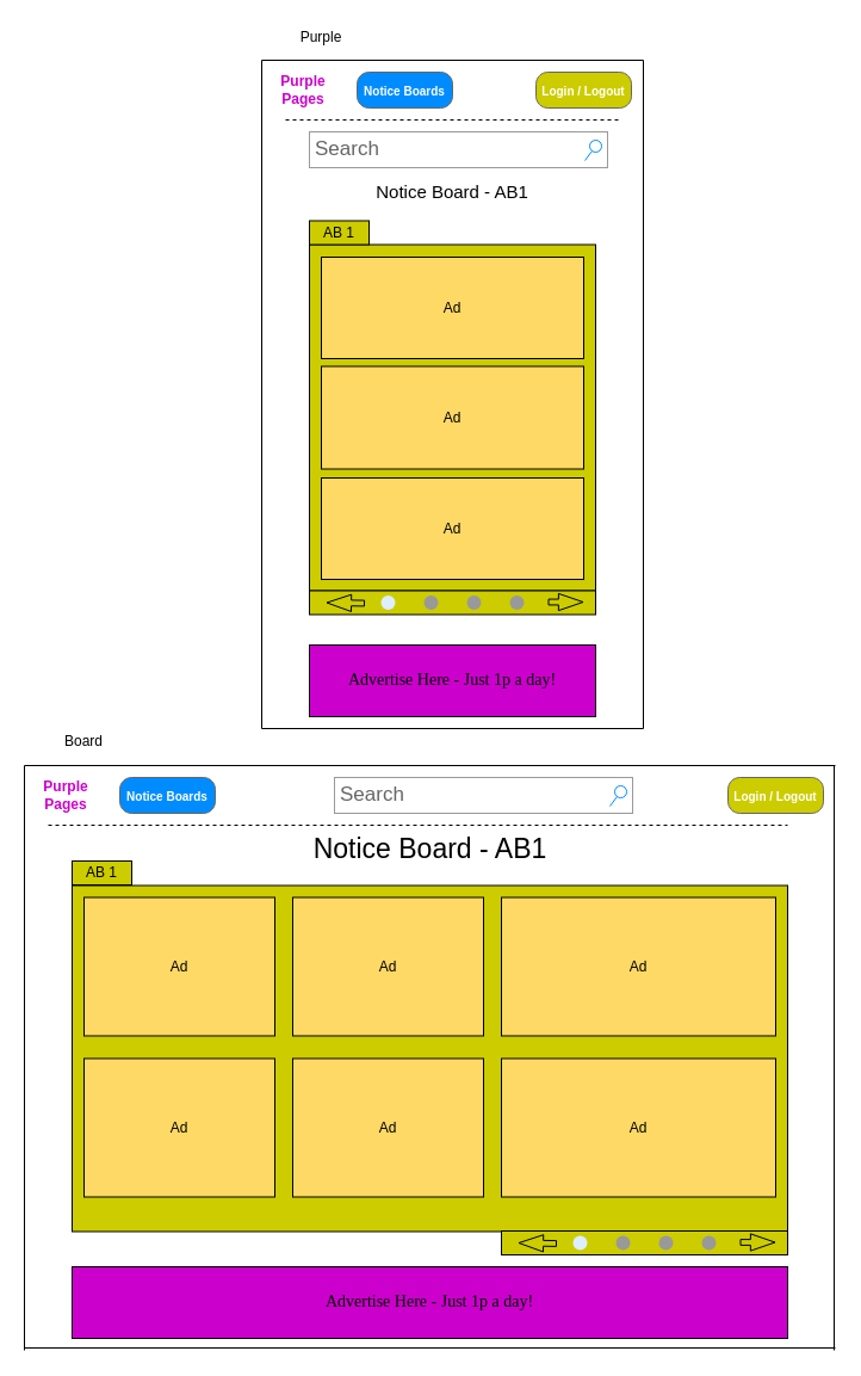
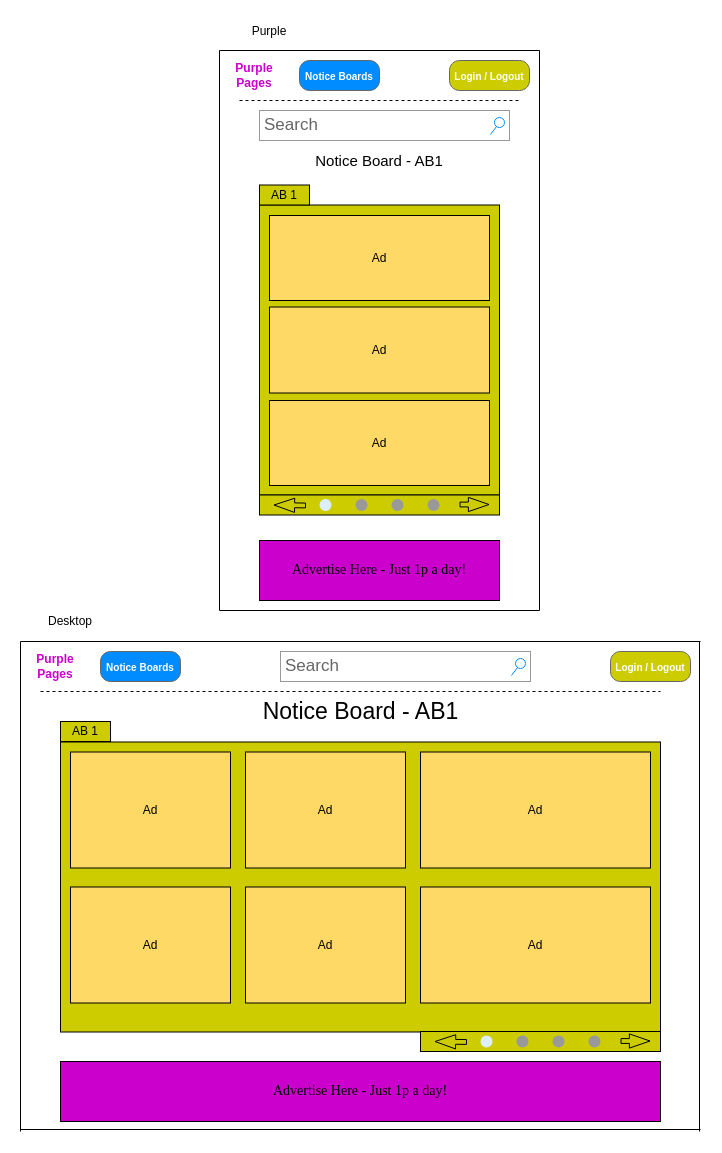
  <mxCell id="0" />
  <mxCell id="1" parent="0" />
  <mxCell id="2" value="" style="endArrow=none;html=1;" parent="1" edge="1"><mxGeometry width="50" height="50" relative="1" as="geometry"><mxPoint x="219" y="50" as="sourcePoint" /><mxPoint x="539" y="50" as="targetPoint" /></mxGeometry></mxCell>
  <mxCell id="3" value="" style="endArrow=none;html=1;" parent="1" edge="1"><mxGeometry width="50" height="50" relative="1" as="geometry"><mxPoint x="219" y="610" as="sourcePoint" /><mxPoint x="219" y="50" as="targetPoint" /></mxGeometry></mxCell>
  <mxCell id="4" value="" style="endArrow=none;html=1;" parent="1" edge="1"><mxGeometry width="50" height="50" relative="1" as="geometry"><mxPoint x="539" y="610" as="sourcePoint" /><mxPoint x="539" y="50" as="targetPoint" /></mxGeometry></mxCell>
  <mxCell id="5" value="&lt;b&gt;&lt;font color=&quot;#cc00cc&quot;&gt;Purple&lt;br&gt;Pages&lt;/font&gt;&lt;/b&gt;" style="text;html=1;strokeColor=none;fillColor=none;align=center;verticalAlign=middle;whiteSpace=wrap;rounded=0;" parent="1" vertex="1"><mxGeometry x="229" y="60" width="50" height="30" as="geometry" /></mxCell>
  <mxCell id="6" value="&lt;font style=&quot;font-size: 10px&quot;&gt;Notice Boards&lt;/font&gt;" style="strokeWidth=1;shadow=0;dashed=0;align=center;html=1;shape=mxgraph.mockup.buttons.button;strokeColor=#666666;fontColor=#ffffff;mainText=;buttonStyle=round;fontSize=17;fontStyle=1;fillColor=#008cff;whiteSpace=wrap;" parent="1" vertex="1"><mxGeometry x="299" y="60" width="80" height="30" as="geometry" /></mxCell>
  <mxCell id="7" value="&lt;span style=&quot;font-size: 10px&quot;&gt;Login / Logout&lt;/span&gt;" style="strokeWidth=1;shadow=0;dashed=0;align=center;html=1;shape=mxgraph.mockup.buttons.button;strokeColor=#666666;fontColor=#ffffff;mainText=;buttonStyle=round;fontSize=17;fontStyle=1;fillColor=#CCCC00;whiteSpace=wrap;" parent="1" vertex="1"><mxGeometry x="449" y="60" width="80" height="30" as="geometry" /></mxCell>
  <mxCell id="8" value="" style="endArrow=none;dashed=1;html=1;" parent="1" edge="1"><mxGeometry width="50" height="50" relative="1" as="geometry"><mxPoint x="239" y="100" as="sourcePoint" /><mxPoint x="519" y="100" as="targetPoint" /></mxGeometry></mxCell>
  <mxCell id="9" value="" style="rounded=0;whiteSpace=wrap;html=1;fillColor=#CCCC00;" parent="1" vertex="1"><mxGeometry x="259" y="204.5" width="240" height="290" as="geometry" /></mxCell>
  <mxCell id="10" value="&lt;font style=&quot;font-size: 15px&quot;&gt;Notice Board - AB1&lt;/font&gt;" style="text;html=1;strokeColor=none;fillColor=none;align=center;verticalAlign=middle;whiteSpace=wrap;rounded=0;" parent="1" vertex="1"><mxGeometry x="259" y="150" width="240" height="20" as="geometry" /></mxCell>
  <mxCell id="11" value="AB 1" style="rounded=0;whiteSpace=wrap;html=1;fillColor=#CCCC00;" parent="1" vertex="1"><mxGeometry x="259" y="184.5" width="50" height="20" as="geometry" /></mxCell>
  <mxCell id="12" value="Ad" style="rounded=0;whiteSpace=wrap;html=1;fillColor=#FFD966;" parent="1" vertex="1"><mxGeometry x="269" y="215" width="220" height="85" as="geometry" /></mxCell>
  <mxCell id="13" value="Ad" style="rounded=0;whiteSpace=wrap;html=1;fillColor=#FFD966;" parent="1" vertex="1"><mxGeometry x="269" y="306.5" width="220" height="86" as="geometry" /></mxCell>
  <mxCell id="14" value="Ad" style="rounded=0;whiteSpace=wrap;html=1;fillColor=#FFD966;" parent="1" vertex="1"><mxGeometry x="269" y="400" width="220" height="85" as="geometry" /></mxCell>
  <mxCell id="15" value="" style="rounded=0;whiteSpace=wrap;html=1;fillColor=#CCCC00;" parent="1" vertex="1"><mxGeometry x="259" y="494.5" width="240" height="20" as="geometry" /></mxCell>
  <mxCell id="16" value="" style="verticalLabelPosition=bottom;shadow=0;dashed=0;align=center;html=1;verticalAlign=top;strokeWidth=1;shape=mxgraph.mockup.navigation.pageControl;fillColor=#999999;strokeColor=#ddeeff;" parent="1" vertex="1"><mxGeometry x="319" y="489.5" width="120" height="30" as="geometry" /></mxCell>
  <mxCell id="17" value="" style="shape=flexArrow;endArrow=classic;html=1;endWidth=8.395;endSize=6.538;width=4.828;" parent="1" edge="1"><mxGeometry width="50" height="50" relative="1" as="geometry"><mxPoint x="459" y="504" as="sourcePoint" /><mxPoint x="489" y="504" as="targetPoint" /></mxGeometry></mxCell>
  <mxCell id="18" value="" style="shape=flexArrow;endArrow=classic;html=1;endWidth=8.395;endSize=6.538;width=4.828;" parent="1" edge="1"><mxGeometry width="50" height="50" relative="1" as="geometry"><mxPoint x="305.5" y="505" as="sourcePoint" /><mxPoint x="273" y="504.5" as="targetPoint" /></mxGeometry></mxCell>
  <mxCell id="19" value="Search" style="strokeWidth=1;shadow=0;dashed=0;align=center;html=1;shape=mxgraph.mockup.forms.searchBox;strokeColor=#999999;mainText=;fillColor=#ffffff;strokeColor2=#008cff;fontColor=#666666;fontSize=17;align=left;spacingLeft=3;" parent="1" vertex="1"><mxGeometry x="259" y="110" width="250" height="30" as="geometry" /></mxCell>
  <mxCell id="20" value="&lt;font style=&quot;font-size: 14px&quot; face=&quot;Comic Sans MS&quot;&gt;Advertise Here - Just 1p a day!&lt;/font&gt;" style="rounded=0;whiteSpace=wrap;html=1;fillColor=#CC00CC;" parent="1" vertex="1"><mxGeometry x="259" y="540" width="240" height="60" as="geometry" /></mxCell>
  <mxCell id="21" value="" style="endArrow=none;html=1;" parent="1" edge="1"><mxGeometry width="50" height="50" relative="1" as="geometry"><mxPoint x="219" y="610" as="sourcePoint" /><mxPoint x="539" y="610" as="targetPoint" /></mxGeometry></mxCell>
  <mxCell id="22" value="Purple" style="text;html=1;strokeColor=none;fillColor=none;align=center;verticalAlign=middle;whiteSpace=wrap;rounded=0;" parent="1" vertex="1"><mxGeometry x="219" y="20.5" width="100" height="20" as="geometry" /></mxCell>
  <mxCell id="23" value="" style="endArrow=none;html=1;" parent="1" edge="1"><mxGeometry width="50" height="50" relative="1" as="geometry"><mxPoint x="20" y="641" as="sourcePoint" /><mxPoint x="700" y="641" as="targetPoint" /></mxGeometry></mxCell>
  <mxCell id="24" value="" style="endArrow=none;html=1;" parent="1" edge="1"><mxGeometry width="50" height="50" relative="1" as="geometry"><mxPoint x="20" y="1131" as="sourcePoint" /><mxPoint x="20" y="641" as="targetPoint" /></mxGeometry></mxCell>
  <mxCell id="25" value="" style="endArrow=none;html=1;" parent="1" edge="1"><mxGeometry width="50" height="50" relative="1" as="geometry"><mxPoint x="699" y="1131" as="sourcePoint" /><mxPoint x="699" y="641" as="targetPoint" /></mxGeometry></mxCell>
  <mxCell id="26" value="&lt;b&gt;&lt;font color=&quot;#cc00cc&quot;&gt;Purple&lt;br&gt;Pages&lt;/font&gt;&lt;/b&gt;" style="text;html=1;strokeColor=none;fillColor=none;align=center;verticalAlign=middle;whiteSpace=wrap;rounded=0;" parent="1" vertex="1"><mxGeometry x="30" y="651" width="50" height="30" as="geometry" /></mxCell>
  <mxCell id="27" value="&lt;font style=&quot;font-size: 10px&quot;&gt;Notice Boards&lt;/font&gt;" style="strokeWidth=1;shadow=0;dashed=0;align=center;html=1;shape=mxgraph.mockup.buttons.button;strokeColor=#666666;fontColor=#ffffff;mainText=;buttonStyle=round;fontSize=17;fontStyle=1;fillColor=#008cff;whiteSpace=wrap;" parent="1" vertex="1"><mxGeometry x="100" y="651" width="80" height="30" as="geometry" /></mxCell>
  <mxCell id="28" value="&lt;span style=&quot;font-size: 10px&quot;&gt;Login / Logout&lt;/span&gt;" style="strokeWidth=1;shadow=0;dashed=0;align=center;html=1;shape=mxgraph.mockup.buttons.button;strokeColor=#666666;fontColor=#ffffff;mainText=;buttonStyle=round;fontSize=17;fontStyle=1;fillColor=#CCCC00;whiteSpace=wrap;" parent="1" vertex="1"><mxGeometry x="610" y="651" width="80" height="30" as="geometry" /></mxCell>
  <mxCell id="29" value="" style="endArrow=none;dashed=1;html=1;" parent="1" edge="1"><mxGeometry width="50" height="50" relative="1" as="geometry"><mxPoint x="40" y="691" as="sourcePoint" /><mxPoint x="660" y="691" as="targetPoint" /></mxGeometry></mxCell>
  <mxCell id="30" value="" style="rounded=0;whiteSpace=wrap;html=1;fillColor=#CCCC00;" parent="1" vertex="1"><mxGeometry x="60" y="741.5" width="600" height="290" as="geometry" /></mxCell>
  <mxCell id="31" value="&lt;font style=&quot;font-size: 23px&quot;&gt;Notice Board - AB1&lt;/font&gt;" style="text;html=1;strokeColor=none;fillColor=none;align=center;verticalAlign=middle;whiteSpace=wrap;rounded=0;" parent="1" vertex="1"><mxGeometry x="197.5" y="701" width="325" height="20" as="geometry" /></mxCell>
  <mxCell id="32" value="AB 1" style="rounded=0;whiteSpace=wrap;html=1;fillColor=#CCCC00;" parent="1" vertex="1"><mxGeometry x="60" y="721" width="50" height="20" as="geometry" /></mxCell>
  <mxCell id="33" value="Ad" style="rounded=0;whiteSpace=wrap;html=1;fillColor=#FFD966;" parent="1" vertex="1"><mxGeometry x="420" y="751.5" width="230" height="116" as="geometry" /></mxCell>
  <mxCell id="34" value="" style="rounded=0;whiteSpace=wrap;html=1;fillColor=#CCCC00;" parent="1" vertex="1"><mxGeometry x="420" y="1031" width="240" height="20" as="geometry" /></mxCell>
  <mxCell id="35" value="" style="verticalLabelPosition=bottom;shadow=0;dashed=0;align=center;html=1;verticalAlign=top;strokeWidth=1;shape=mxgraph.mockup.navigation.pageControl;fillColor=#999999;strokeColor=#ddeeff;" parent="1" vertex="1"><mxGeometry x="480" y="1026" width="120" height="30" as="geometry" /></mxCell>
  <mxCell id="36" value="" style="shape=flexArrow;endArrow=classic;html=1;endWidth=8.395;endSize=6.538;width=4.828;" parent="1" edge="1"><mxGeometry width="50" height="50" relative="1" as="geometry"><mxPoint x="620" y="1040.5" as="sourcePoint" /><mxPoint x="650" y="1040.5" as="targetPoint" /></mxGeometry></mxCell>
  <mxCell id="37" value="" style="shape=flexArrow;endArrow=classic;html=1;endWidth=8.395;endSize=6.538;width=4.828;" parent="1" edge="1"><mxGeometry width="50" height="50" relative="1" as="geometry"><mxPoint x="466.5" y="1041.5" as="sourcePoint" /><mxPoint x="434" y="1041" as="targetPoint" /></mxGeometry></mxCell>
  <mxCell id="38" value="Search" style="strokeWidth=1;shadow=0;dashed=0;align=center;html=1;shape=mxgraph.mockup.forms.searchBox;strokeColor=#999999;mainText=;fillColor=#ffffff;strokeColor2=#008cff;fontColor=#666666;fontSize=17;align=left;spacingLeft=3;" parent="1" vertex="1"><mxGeometry x="280" y="651" width="250" height="30" as="geometry" /></mxCell>
  <mxCell id="39" value="&lt;font style=&quot;font-size: 14px&quot; face=&quot;Comic Sans MS&quot;&gt;Advertise Here - Just 1p a day!&lt;/font&gt;" style="rounded=0;whiteSpace=wrap;html=1;fillColor=#CC00CC;" parent="1" vertex="1"><mxGeometry x="60" y="1061" width="600" height="60" as="geometry" /></mxCell>
  <mxCell id="40" value="" style="endArrow=none;html=1;" parent="1" edge="1"><mxGeometry width="50" height="50" relative="1" as="geometry"><mxPoint x="20" y="1129" as="sourcePoint" /><mxPoint x="700" y="1129" as="targetPoint" /></mxGeometry></mxCell>
- <mxCell id="41" value="Board" style="text;html=1;strokeColor=none;fillColor=none;align=center;verticalAlign=middle;whiteSpace=wrap;rounded=0;" parent="1" vertex="1"><mxGeometry x="20" y="611" width="100" height="20" as="geometry" /></mxCell>
+ <mxCell id="41" value="Desktop" style="text;html=1;strokeColor=none;fillColor=none;align=center;verticalAlign=middle;whiteSpace=wrap;rounded=0;" parent="1" vertex="1"><mxGeometry x="20" y="611" width="100" height="20" as="geometry" /></mxCell>
  <mxCell id="42" value="Ad" style="rounded=0;whiteSpace=wrap;html=1;fillColor=#FFD966;" parent="1" vertex="1"><mxGeometry x="420" y="886.5" width="230" height="116" as="geometry" /></mxCell>
  <mxCell id="43" value="Ad" style="rounded=0;whiteSpace=wrap;html=1;fillColor=#FFD966;" parent="1" vertex="1"><mxGeometry x="70" y="751.5" width="160" height="116" as="geometry" /></mxCell>
  <mxCell id="44" value="Ad" style="rounded=0;whiteSpace=wrap;html=1;fillColor=#FFD966;" parent="1" vertex="1"><mxGeometry x="70" y="886.5" width="160" height="116" as="geometry" /></mxCell>
  <mxCell id="45" value="Ad" style="rounded=0;whiteSpace=wrap;html=1;fillColor=#FFD966;" parent="1" vertex="1"><mxGeometry x="245" y="751.5" width="160" height="116" as="geometry" /></mxCell>
  <mxCell id="46" value="Ad" style="rounded=0;whiteSpace=wrap;html=1;fillColor=#FFD966;" parent="1" vertex="1"><mxGeometry x="245" y="886.5" width="160" height="116" as="geometry" /></mxCell>
